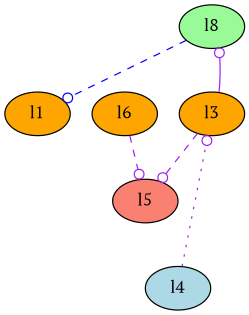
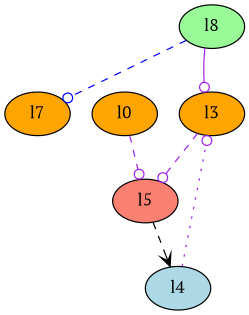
  digraph {
    fontname="PT Serif"
    node [fillcolor=orange fontname="PT Serif" style=filled]
    edge [arrowhead=odot color=purple fontname="PT Serif" style=dashed]
    n1 [fillcolor=palegreen label=l8]
-   l1
+   l1 [label=l7]
    l3
    l5 [fillcolor=salmon]
    l4 [fillcolor=lightblue]
-   l6
+   l6 [label=l0]
    n1 -> l1 [color=blue]
-   l3 -> n1 [style=solid]
+   n1 -> l3 [style=solid]
    l3 -> l5
+   l5 -> l4 [arrowhead=vee color=black]
    l4 -> l3 [style=dotted]
    l6 -> l5
  }
